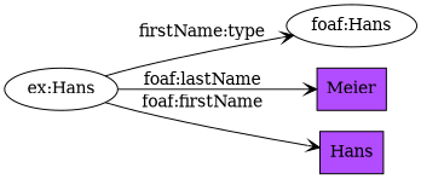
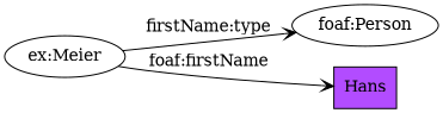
  digraph {
    fontname="DejaVu Serif"
    rankdir=LR
    node [color="#000000" fontname="DejaVu Serif" shape=oval style=solid]
    edge [arrowhead=vee color="#000000" fontname="DejaVu Serif" style=solid]
-   n1 [label="ex:Hans"]
-   n2 [label="foaf:Hans"]
-   n3 [fillcolor="#b24cff" label=Meier shape=box style=filled]
+   n1 [label="ex:Meier"]
+   n2 [label="foaf:Person"]
    n4 [fillcolor="#b24cff" label=Hans shape=box style=filled]
    n1 -> n2 [label="firstName:type"]
-   n1 -> n3 [label="foaf:lastName"]
    n1 -> n4 [label="foaf:firstName"]
  }
